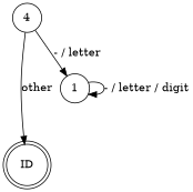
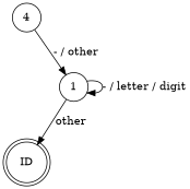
  digraph {
    rankdir=TB
    node [shape=circle]
    ID [shape=doublecircle]
    n2 [label=4]
    1
-   n2 -> 1 [label="- / letter"]
-   n2 -> ID [label=other]
+   n2 -> 1 [label="- / other"]
+   1 -> ID [label=other]
    1 -> 1 [label="- / letter / digit"]
  }
